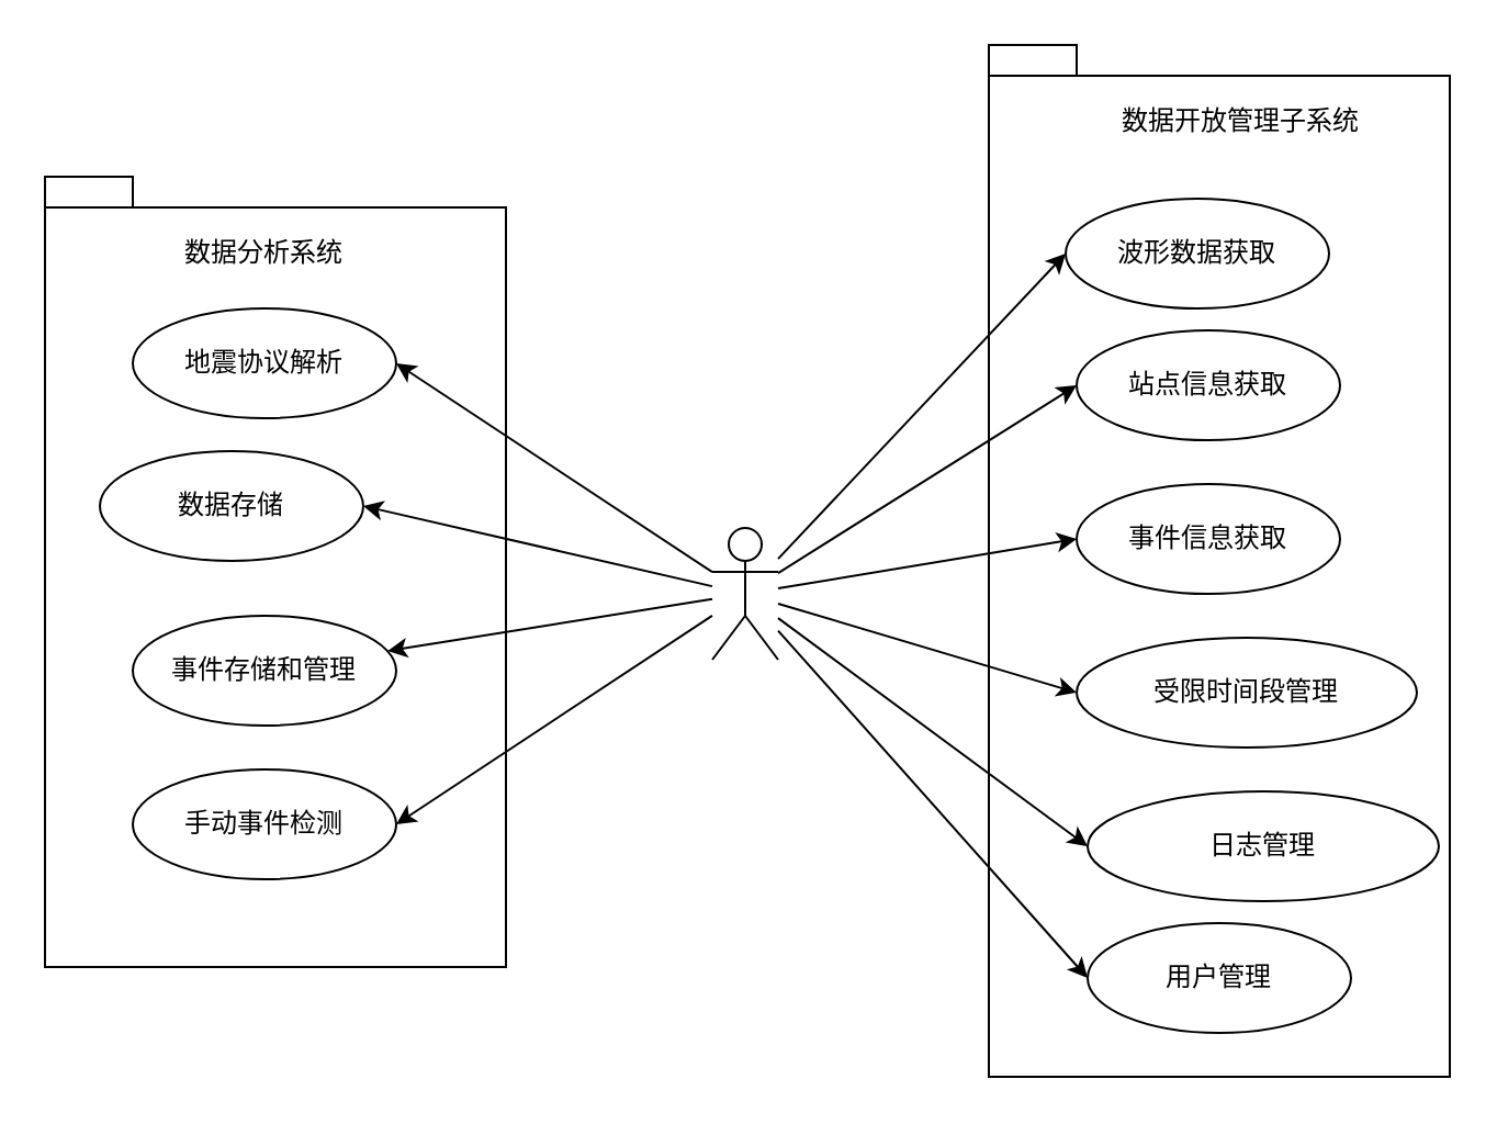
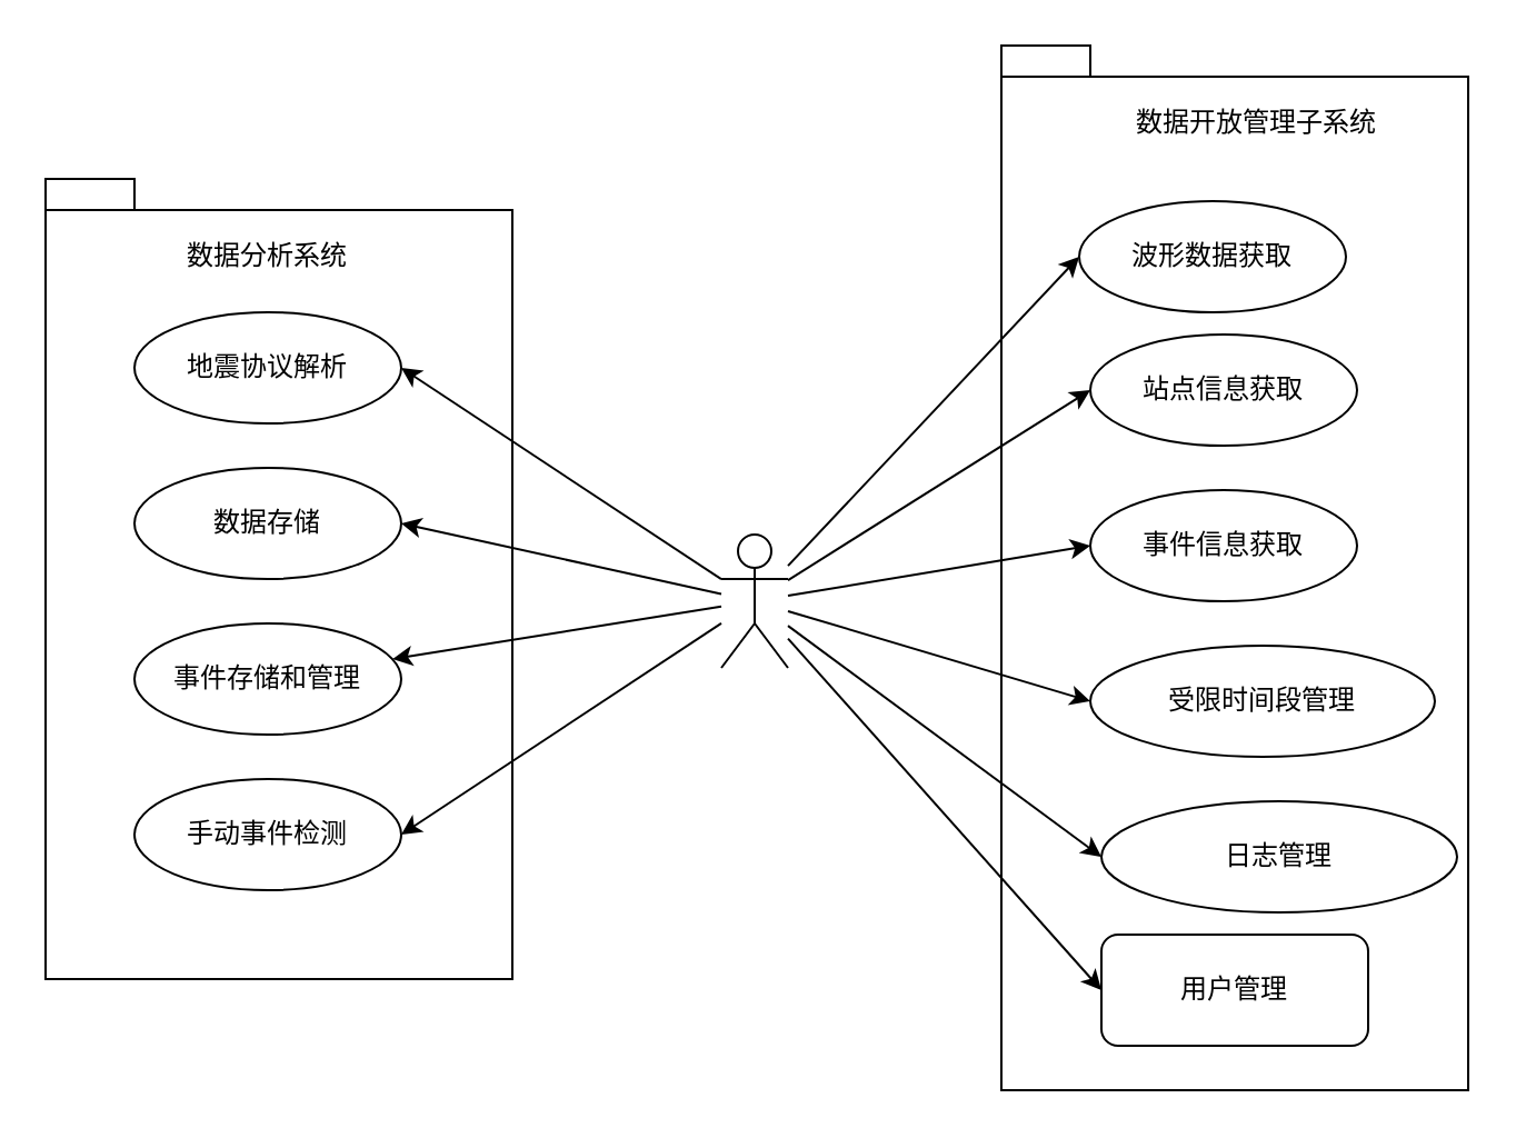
  <mxCell id="0" />
  <mxCell id="1" parent="0" />
  <mxCell id="2" value="" style="shape=folder;fontStyle=1;spacingTop=10;tabWidth=40;tabHeight=14;tabPosition=left;html=1;whiteSpace=wrap;" vertex="1" parent="1"><mxGeometry x="450" y="20" width="210" height="470" as="geometry" /></mxCell>
  <mxCell id="3" value="" style="shape=folder;fontStyle=1;spacingTop=10;tabWidth=40;tabHeight=14;tabPosition=left;html=1;whiteSpace=wrap;" vertex="1" parent="1"><mxGeometry x="20" y="80" width="210" height="360" as="geometry" /></mxCell>
  <mxCell id="4" style="rounded=0;orthogonalLoop=1;jettySize=auto;html=1;entryX=1;entryY=0.5;entryDx=0;entryDy=0;" edge="1" parent="1" source="14" target="15"><mxGeometry relative="1" as="geometry" /></mxCell>
  <mxCell id="5" style="rounded=0;orthogonalLoop=1;jettySize=auto;html=1;entryX=1;entryY=0.5;entryDx=0;entryDy=0;" edge="1" parent="1" source="14" target="16"><mxGeometry relative="1" as="geometry" /></mxCell>
  <mxCell id="6" style="rounded=0;orthogonalLoop=1;jettySize=auto;html=1;" edge="1" parent="1" source="14" target="18"><mxGeometry relative="1" as="geometry" /></mxCell>
  <mxCell id="7" style="rounded=0;orthogonalLoop=1;jettySize=auto;html=1;entryX=1;entryY=0.5;entryDx=0;entryDy=0;" edge="1" parent="1" source="14" target="19"><mxGeometry relative="1" as="geometry" /></mxCell>
  <mxCell id="8" style="rounded=0;orthogonalLoop=1;jettySize=auto;html=1;entryX=0;entryY=0.5;entryDx=0;entryDy=0;" edge="1" parent="1" source="14" target="20"><mxGeometry relative="1" as="geometry" /></mxCell>
  <mxCell id="9" style="rounded=0;orthogonalLoop=1;jettySize=auto;html=1;entryX=0;entryY=0.5;entryDx=0;entryDy=0;" edge="1" parent="1" source="14" target="21"><mxGeometry relative="1" as="geometry" /></mxCell>
  <mxCell id="10" style="rounded=0;orthogonalLoop=1;jettySize=auto;html=1;entryX=0;entryY=0.5;entryDx=0;entryDy=0;" edge="1" parent="1" source="14" target="23"><mxGeometry relative="1" as="geometry" /></mxCell>
  <mxCell id="11" style="rounded=0;orthogonalLoop=1;jettySize=auto;html=1;entryX=0;entryY=0.5;entryDx=0;entryDy=0;" edge="1" parent="1" source="14" target="24"><mxGeometry relative="1" as="geometry" /></mxCell>
  <mxCell id="12" style="rounded=0;orthogonalLoop=1;jettySize=auto;html=1;entryX=0;entryY=0.5;entryDx=0;entryDy=0;" edge="1" parent="1" source="14" target="25"><mxGeometry relative="1" as="geometry" /></mxCell>
  <mxCell id="13" style="rounded=0;orthogonalLoop=1;jettySize=auto;html=1;entryX=0;entryY=0.5;entryDx=0;entryDy=0;" edge="1" parent="1" source="14" target="26"><mxGeometry relative="1" as="geometry" /></mxCell>
  <mxCell id="14" value="" style="shape=umlActor;verticalLabelPosition=bottom;verticalAlign=top;html=1;outlineConnect=0;" vertex="1" parent="1"><mxGeometry x="324" y="240" width="30" height="60" as="geometry" /></mxCell>
  <mxCell id="15" value="地震协议解析" style="ellipse;whiteSpace=wrap;html=1;" vertex="1" parent="1"><mxGeometry x="60" y="140" width="120" height="50" as="geometry" /></mxCell>
- <mxCell id="16" value="数据存储" style="ellipse;whiteSpace=wrap;html=1;" vertex="1" parent="1"><mxGeometry x="45" y="205" width="120" height="50" as="geometry" /></mxCell>
+ <mxCell id="16" value="数据存储" style="ellipse;whiteSpace=wrap;html=1;" vertex="1" parent="1"><mxGeometry x="60" y="210" width="120" height="50" as="geometry" /></mxCell>
  <mxCell id="17" value="数据分析系统" style="text;html=1;align=center;verticalAlign=middle;whiteSpace=wrap;rounded=0;" vertex="1" parent="1"><mxGeometry x="80" y="100" width="80" height="30" as="geometry" /></mxCell>
  <mxCell id="18" value="事件存储和管理" style="ellipse;whiteSpace=wrap;html=1;" vertex="1" parent="1"><mxGeometry x="60" y="280" width="120" height="50" as="geometry" /></mxCell>
  <mxCell id="19" value="手动事件检测" style="ellipse;whiteSpace=wrap;html=1;" vertex="1" parent="1"><mxGeometry x="60" y="350" width="120" height="50" as="geometry" /></mxCell>
  <mxCell id="20" value="波形数据获取" style="ellipse;whiteSpace=wrap;html=1;" vertex="1" parent="1"><mxGeometry x="485" y="90" width="120" height="50" as="geometry" /></mxCell>
  <mxCell id="21" value="站点信息获取" style="ellipse;whiteSpace=wrap;html=1;" vertex="1" parent="1"><mxGeometry x="490" y="150" width="120" height="50" as="geometry" /></mxCell>
  <mxCell id="22" value="数据开放管理子系统" style="text;html=1;align=center;verticalAlign=middle;whiteSpace=wrap;rounded=0;" vertex="1" parent="1"><mxGeometry x="510" y="40" width="110" height="30" as="geometry" /></mxCell>
  <mxCell id="23" value="事件信息获取" style="ellipse;whiteSpace=wrap;html=1;" vertex="1" parent="1"><mxGeometry x="490" y="220" width="120" height="50" as="geometry" /></mxCell>
  <mxCell id="24" value="受限时间段管理" style="ellipse;whiteSpace=wrap;html=1;" vertex="1" parent="1"><mxGeometry x="490" y="290" width="155" height="50" as="geometry" /></mxCell>
  <mxCell id="25" value="日志管理" style="ellipse;whiteSpace=wrap;html=1;" vertex="1" parent="1"><mxGeometry x="495" y="360" width="160" height="50" as="geometry" /></mxCell>
- <mxCell id="26" value="用户管理" style="ellipse;whiteSpace=wrap;html=1;" vertex="1" parent="1"><mxGeometry x="495" y="420" width="120" height="50" as="geometry" /></mxCell>
+ <mxCell id="26" value="用户管理" style="whiteSpace=wrap;html=1;rounded=1;" vertex="1" parent="1"><mxGeometry x="495" y="420" width="120" height="50" as="geometry" /></mxCell>
